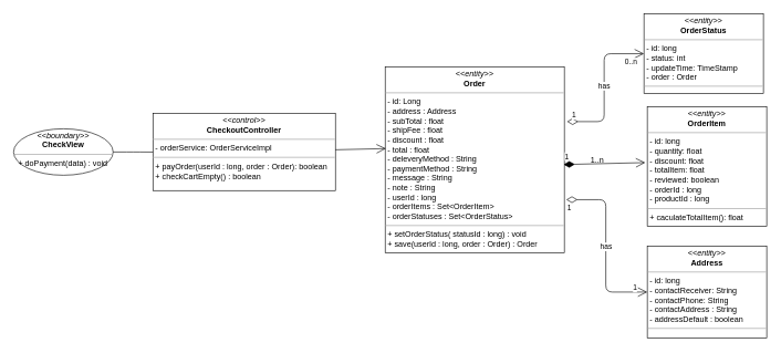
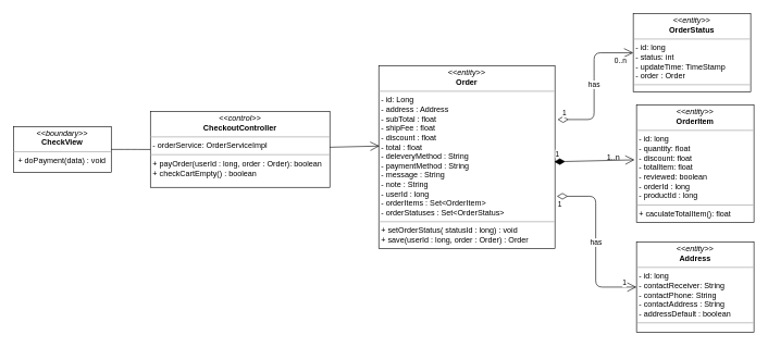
  <mxCell id="0" />
  <mxCell id="1" parent="0" />
- <mxCell id="2" value="&lt;p style=&quot;margin: 0px ; margin-top: 4px ; text-align: center&quot;&gt;&lt;i&gt;&amp;lt;&amp;lt;boundary&amp;gt;&amp;gt;&lt;/i&gt;&lt;br&gt;&lt;b&gt;CheckView&lt;/b&gt;&lt;/p&gt;&lt;hr size=&quot;1&quot;&gt;&lt;p style=&quot;margin: 0px ; margin-left: 4px&quot;&gt;&lt;span&gt;&amp;nbsp;&lt;/span&gt;&lt;span&gt;+ doPayment(data) : void&lt;/span&gt;&lt;/p&gt;" style="ellipse;verticalAlign=top;align=left;overflow=fill;fontSize=12;fontFamily=Helvetica;html=1;" parent="1" vertex="1"><mxGeometry x="20" y="193.12" width="150" height="70" as="geometry" /></mxCell>
+ <mxCell id="2" value="&lt;p style=&quot;margin: 0px ; margin-top: 4px ; text-align: center&quot;&gt;&lt;i&gt;&amp;lt;&amp;lt;boundary&amp;gt;&amp;gt;&lt;/i&gt;&lt;br&gt;&lt;b&gt;CheckView&lt;/b&gt;&lt;/p&gt;&lt;hr size=&quot;1&quot;&gt;&lt;p style=&quot;margin: 0px ; margin-left: 4px&quot;&gt;&lt;span&gt;&amp;nbsp;&lt;/span&gt;&lt;span&gt;+ doPayment(data) : void&lt;/span&gt;&lt;/p&gt;" style="verticalAlign=top;align=left;overflow=fill;fontSize=12;fontFamily=Helvetica;html=1;" parent="1" vertex="1"><mxGeometry x="20" y="193.12" width="150" height="70" as="geometry" /></mxCell>
  <mxCell id="3" value="&lt;p style=&quot;margin: 0px ; margin-top: 4px ; text-align: center&quot;&gt;&lt;i&gt;&amp;lt;&amp;lt;entity&amp;gt;&amp;gt;&lt;/i&gt;&lt;br&gt;&lt;b&gt;Address&lt;/b&gt;&lt;/p&gt;&lt;hr size=&quot;1&quot;&gt;&lt;p style=&quot;margin: 0px ; margin-left: 4px&quot;&gt;- id: long&lt;/p&gt;&lt;p style=&quot;margin: 0px ; margin-left: 4px&quot;&gt;- contactReceiver: String&lt;br&gt;- contactPhone: String&lt;/p&gt;&lt;p style=&quot;margin: 0px ; margin-left: 4px&quot;&gt;- contactAddress : String&lt;/p&gt;&lt;p style=&quot;margin: 0px ; margin-left: 4px&quot;&gt;- addressDefault : boolean&lt;/p&gt;&lt;hr size=&quot;1&quot;&gt;&lt;p style=&quot;margin: 0px ; margin-left: 4px&quot;&gt;&lt;br&gt;&lt;/p&gt;" style="verticalAlign=top;align=left;overflow=fill;fontSize=12;fontFamily=Helvetica;html=1;" parent="1" vertex="1"><mxGeometry x="975" width="180" height="138.13" as="geometry" y="370" /></mxCell>
  <mxCell id="4" value="&lt;p style=&quot;margin: 0px ; margin-top: 4px ; text-align: center&quot;&gt;&lt;i&gt;&amp;lt;&amp;lt;entity&amp;gt;&amp;gt;&lt;/i&gt;&lt;br&gt;&lt;b&gt;Order&lt;/b&gt;&lt;/p&gt;&lt;hr size=&quot;1&quot;&gt;&lt;p style=&quot;margin: 0px ; margin-left: 4px&quot;&gt;- id: Long&lt;/p&gt;&lt;p style=&quot;margin: 0px 0px 0px 4px&quot;&gt;- address : Address&lt;/p&gt;&lt;p style=&quot;margin: 0px 0px 0px 4px&quot;&gt;- subTotal : float&lt;/p&gt;&lt;p style=&quot;margin: 0px 0px 0px 4px&quot;&gt;- shipFee : float&lt;/p&gt;&lt;p style=&quot;margin: 0px 0px 0px 4px&quot;&gt;- discount : float&lt;/p&gt;&lt;p style=&quot;margin: 0px 0px 0px 4px&quot;&gt;- total : float&lt;/p&gt;&lt;p style=&quot;margin: 0px 0px 0px 4px&quot;&gt;- deleveryMethod : String&lt;/p&gt;&lt;p style=&quot;margin: 0px 0px 0px 4px&quot;&gt;- paymentMethod : String&lt;/p&gt;&lt;p style=&quot;margin: 0px 0px 0px 4px&quot;&gt;- message : String&lt;/p&gt;&lt;p style=&quot;margin: 0px 0px 0px 4px&quot;&gt;- note : String&lt;/p&gt;&lt;p style=&quot;margin: 0px 0px 0px 4px&quot;&gt;- userId : long&lt;/p&gt;&lt;p style=&quot;margin: 0px 0px 0px 4px&quot;&gt;- orderItems : Set&amp;lt;OrderItem&amp;gt;&lt;/p&gt;&lt;p style=&quot;margin: 0px 0px 0px 4px&quot;&gt;- orderStatuses : Set&amp;lt;OrderStatus&amp;gt;&lt;/p&gt;&lt;hr size=&quot;1&quot;&gt;&lt;p style=&quot;margin: 0px ; margin-left: 4px&quot;&gt;&lt;span&gt;+ setOrderStatus( statusId : long) : void&lt;/span&gt;&lt;br&gt;&lt;/p&gt;&lt;p style=&quot;margin: 0px ; margin-left: 4px&quot;&gt;+ save(userId : long, order : Order) : Order&lt;/p&gt;" style="verticalAlign=top;align=left;overflow=fill;fontSize=12;fontFamily=Helvetica;html=1;" parent="1" vertex="1"><mxGeometry x="580" y="100" width="270" height="280" as="geometry" /></mxCell>
  <mxCell id="5" value="&lt;p style=&quot;margin: 0px ; margin-top: 4px ; text-align: center&quot;&gt;&lt;i&gt;&amp;lt;&amp;lt;entity&amp;gt;&amp;gt;&lt;/i&gt;&lt;br&gt;&lt;b&gt;OrderItem&lt;/b&gt;&lt;/p&gt;&lt;hr size=&quot;1&quot;&gt;&lt;p style=&quot;margin: 0px ; margin-left: 4px&quot;&gt;- id: long&lt;/p&gt;&lt;p style=&quot;margin: 0px ; margin-left: 4px&quot;&gt;- quantity: float&lt;br&gt;- discount: float&lt;/p&gt;&lt;p style=&quot;margin: 0px ; margin-left: 4px&quot;&gt;- totalItem: float&lt;/p&gt;&lt;p style=&quot;margin: 0px ; margin-left: 4px&quot;&gt;- reviewed: boolean&lt;/p&gt;&lt;p style=&quot;margin: 0px ; margin-left: 4px&quot;&gt;- orderId : long&lt;/p&gt;&lt;p style=&quot;margin: 0px ; margin-left: 4px&quot;&gt;- productId : long&lt;/p&gt;&lt;hr size=&quot;1&quot;&gt;&lt;p style=&quot;margin: 0px ; margin-left: 4px&quot;&gt;+ caculateTotalItem(): float&lt;br&gt;&lt;/p&gt;" style="verticalAlign=top;align=left;overflow=fill;fontSize=12;fontFamily=Helvetica;html=1;" parent="1" vertex="1"><mxGeometry x="975" y="160" width="180" height="180" as="geometry" /></mxCell>
  <mxCell id="6" value="&lt;p style=&quot;margin: 0px ; margin-top: 4px ; text-align: center&quot;&gt;&lt;i&gt;&amp;lt;&amp;lt;control&amp;gt;&amp;gt;&lt;/i&gt;&lt;br&gt;&lt;b&gt;CheckoutController&lt;/b&gt;&lt;br&gt;&lt;/p&gt;&lt;hr size=&quot;1&quot;&gt;&lt;p style=&quot;margin: 0px ; margin-left: 4px&quot;&gt;- orderService: OrderServiceImpl&lt;/p&gt;&lt;hr size=&quot;1&quot;&gt;&lt;p style=&quot;margin: 0px ; margin-left: 4px&quot;&gt;+ payOrder(userId : long, order : Order): boolean&lt;br&gt;&lt;/p&gt;&lt;p style=&quot;margin: 0px ; margin-left: 4px&quot;&gt;+ checkCartEmpty() : boolean&lt;/p&gt;" style="verticalAlign=top;align=left;overflow=fill;fontSize=12;fontFamily=Helvetica;html=1;" parent="1" vertex="1"><mxGeometry x="230" y="169.99" width="275" height="116.25" as="geometry" /></mxCell>
  <mxCell id="7" value="" style="endArrow=none;html=1;edgeStyle=orthogonalEdgeStyle;strokeColor=#000000;" parent="1" source="2" target="6" edge="1"><mxGeometry relative="1" as="geometry"><mxPoint x="380" y="260" as="sourcePoint" /><mxPoint x="540" y="260" as="targetPoint" /></mxGeometry></mxCell>
  <mxCell id="8" value="" style="endArrow=open;endFill=1;endSize=12;html=1;entryX=0.004;entryY=0.439;entryDx=0;entryDy=0;entryPerimeter=0;" parent="1" source="6" target="4" edge="1"><mxGeometry width="160" relative="1" as="geometry"><mxPoint x="570" y="277" as="sourcePoint" /><mxPoint x="600" y="255" as="targetPoint" /></mxGeometry></mxCell>
  <mxCell id="9" value="&lt;p style=&quot;margin: 0px ; margin-top: 4px ; text-align: center&quot;&gt;&lt;i&gt;&amp;lt;&amp;lt;entity&amp;gt;&amp;gt;&lt;/i&gt;&lt;br&gt;&lt;b&gt;OrderStatus&lt;/b&gt;&lt;/p&gt;&lt;hr size=&quot;1&quot;&gt;&lt;p style=&quot;margin: 0px ; margin-left: 4px&quot;&gt;- id: long&lt;/p&gt;&lt;p style=&quot;margin: 0px ; margin-left: 4px&quot;&gt;- status: int&lt;br&gt;- updateTime: TimeStamp&lt;/p&gt;&lt;p style=&quot;margin: 0px ; margin-left: 4px&quot;&gt;- order : Order&lt;/p&gt;&lt;hr size=&quot;1&quot;&gt;&lt;p style=&quot;margin: 0px ; margin-left: 4px&quot;&gt;&lt;br&gt;&lt;/p&gt;" style="verticalAlign=top;align=left;overflow=fill;fontSize=12;fontFamily=Helvetica;html=1;" parent="1" vertex="1"><mxGeometry x="970" y="20" width="180" height="120" as="geometry" /></mxCell>
  <mxCell id="10" value="has" style="endArrow=open;html=1;endSize=12;startArrow=diamondThin;startSize=14;startFill=0;edgeStyle=orthogonalEdgeStyle;exitX=1.015;exitY=0.294;exitDx=0;exitDy=0;exitPerimeter=0;" parent="1" source="4" target="9" edge="1"><mxGeometry relative="1" as="geometry"><mxPoint x="650" y="30" as="sourcePoint" /><mxPoint x="870" y="240" as="targetPoint" /></mxGeometry></mxCell>
  <mxCell id="11" value="1" style="edgeLabel;resizable=0;html=1;align=left;verticalAlign=top;" parent="10" connectable="0" vertex="1"><mxGeometry x="-1" relative="1" as="geometry"><mxPoint x="6" y="-22" as="offset" /></mxGeometry></mxCell>
  <mxCell id="12" value="0..n" style="edgeLabel;resizable=0;html=1;align=right;verticalAlign=top;" parent="10" connectable="0" vertex="1"><mxGeometry x="1" relative="1" as="geometry"><mxPoint x="-10" as="offset" /></mxGeometry></mxCell>
  <mxCell id="13" value="has" style="endArrow=open;html=1;endSize=12;startArrow=diamondThin;startSize=14;startFill=0;edgeStyle=orthogonalEdgeStyle;exitX=1.011;exitY=0.714;exitDx=0;exitDy=0;exitPerimeter=0;" parent="1" source="4" target="3" edge="1"><mxGeometry relative="1" as="geometry"><mxPoint x="660" y="260" as="sourcePoint" /><mxPoint x="820" y="260" as="targetPoint" /></mxGeometry></mxCell>
  <mxCell id="14" value="1" style="edgeLabel;resizable=0;html=1;align=left;verticalAlign=top;" parent="13" connectable="0" vertex="1"><mxGeometry x="-1" relative="1" as="geometry" /></mxCell>
  <mxCell id="15" value="1" style="edgeLabel;resizable=0;html=1;align=right;verticalAlign=top;" parent="13" connectable="0" vertex="1"><mxGeometry x="1" relative="1" as="geometry"><mxPoint x="-15" y="-19" as="offset" /></mxGeometry></mxCell>
  <mxCell id="16" value="1" style="endArrow=open;html=1;endSize=12;startArrow=diamondThin;startSize=14;startFill=1;align=left;verticalAlign=bottom;entryX=-0.017;entryY=0.467;entryDx=0;entryDy=0;entryPerimeter=0;exitX=0.996;exitY=0.525;exitDx=0;exitDy=0;exitPerimeter=0;" edge="1" parent="1" source="4" target="5"><mxGeometry x="-1" y="3" relative="1" as="geometry"><mxPoint x="870" y="227" as="sourcePoint" /><mxPoint x="880" y="230" as="targetPoint" /></mxGeometry></mxCell>
- <mxCell id="17" value="1..n" style="text;html=1;strokeColor=none;fillColor=none;align=center;verticalAlign=middle;whiteSpace=wrap;rounded=0;" vertex="1" parent="1"><mxGeometry x="880" y="230" width="40" height="20" as="geometry" /></mxCell>
+ <mxCell id="17" value="1..n" style="text;html=1;strokeColor=none;fillColor=none;align=center;verticalAlign=middle;whiteSpace=wrap;rounded=0;" vertex="1" parent="1"><mxGeometry x="920" y="230" width="40" height="20" as="geometry" /></mxCell>
